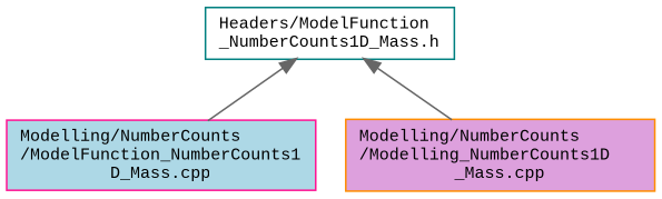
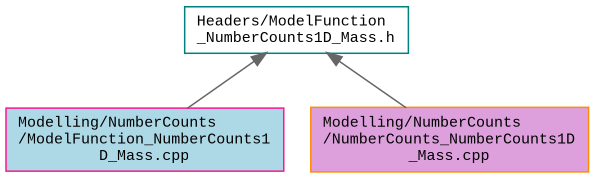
  digraph {
    fontname="Liberation Mono"
    node [fontname="Liberation Mono" fontsize=10 shape=record style=filled]
    edge [color=gray40 dir=back fontname="Liberation Mono" fontsize=10 labelfontname=Helvetica labelfontsize=10 style=solid]
    n1 [color=teal fillcolor=white fontcolor=black height=0.2 label="Headers/ModelFunction\l_NumberCounts1D_Mass.h" width=0.4]
    n2 [color=deeppink fillcolor=lightblue height=0.2 label="Modelling/NumberCounts\l/ModelFunction_NumberCounts1\lD_Mass.cpp" width=0.4]
-   n3 [color=darkorange fillcolor=plum height=0.2 label="Modelling/NumberCounts\l/Modelling_NumberCounts1D\l_Mass.cpp" width=0.4]
+   n3 [color=darkorange fillcolor=plum height=0.2 label="Modelling/NumberCounts\l/NumberCounts_NumberCounts1D\l_Mass.cpp" width=0.4]
    n1 -> n2
    n1 -> n3
  }
